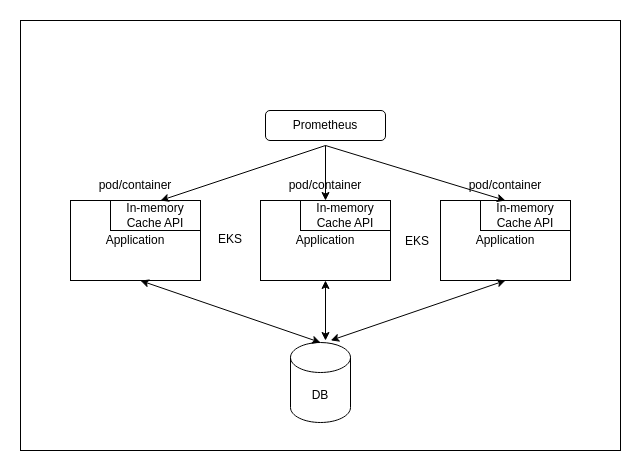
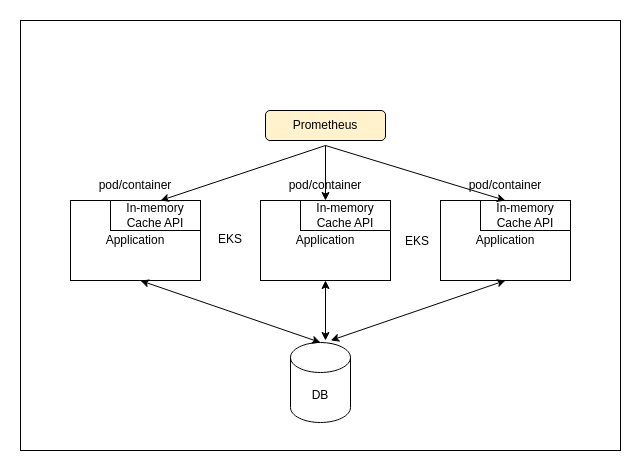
  <mxCell id="0" />
  <mxCell id="1" parent="0" />
  <mxCell id="2" value="" style="rounded=0;whiteSpace=wrap;html=1;" vertex="1" parent="1"><mxGeometry x="20" y="20" width="600" height="430" as="geometry" /></mxCell>
  <mxCell id="3" value="Application" style="rounded=0;whiteSpace=wrap;html=1;" vertex="1" parent="1"><mxGeometry x="70" y="200" width="130" height="80" as="geometry" /></mxCell>
  <mxCell id="4" value="In-memory Cache API" style="rounded=0;whiteSpace=wrap;html=1;" vertex="1" parent="1"><mxGeometry x="110" y="200" width="90" height="30" as="geometry" /></mxCell>
  <mxCell id="5" value="Application" style="rounded=0;whiteSpace=wrap;html=1;" vertex="1" parent="1"><mxGeometry x="260" y="200" width="130" height="80" as="geometry" /></mxCell>
  <mxCell id="6" value="In-memory Cache API" style="rounded=0;whiteSpace=wrap;html=1;" vertex="1" parent="1"><mxGeometry x="300" y="200" width="90" height="30" as="geometry" /></mxCell>
  <mxCell id="7" value="Application" style="rounded=0;whiteSpace=wrap;html=1;" vertex="1" parent="1"><mxGeometry x="440" y="200" width="130" height="80" as="geometry" /></mxCell>
  <mxCell id="8" value="In-memory Cache API" style="rounded=0;whiteSpace=wrap;html=1;" vertex="1" parent="1"><mxGeometry x="480" y="200" width="90" height="30" as="geometry" /></mxCell>
  <mxCell id="9" value="pod/container" style="text;html=1;strokeColor=none;fillColor=none;align=center;verticalAlign=middle;whiteSpace=wrap;rounded=0;" vertex="1" parent="1"><mxGeometry x="105" y="170" width="60" height="30" as="geometry" /></mxCell>
  <mxCell id="10" value="pod/container" style="text;html=1;strokeColor=none;fillColor=none;align=center;verticalAlign=middle;whiteSpace=wrap;rounded=0;" vertex="1" parent="1"><mxGeometry x="295" y="170" width="60" height="30" as="geometry" /></mxCell>
  <mxCell id="11" value="pod/container" style="text;html=1;strokeColor=none;fillColor=none;align=center;verticalAlign=middle;whiteSpace=wrap;rounded=0;" vertex="1" parent="1"><mxGeometry x="475" y="170" width="60" height="30" as="geometry" /></mxCell>
  <mxCell id="12" value="DB" style="shape=cylinder3;whiteSpace=wrap;html=1;boundedLbl=1;backgroundOutline=1;size=15;" vertex="1" parent="1"><mxGeometry x="290" y="342" width="60" height="80" as="geometry" /></mxCell>
  <mxCell id="13" value="" style="endArrow=classic;startArrow=classic;html=1;rounded=0;entryX=0.5;entryY=0;entryDx=0;entryDy=0;entryPerimeter=0;exitX=0.2;exitY=0.605;exitDx=0;exitDy=0;exitPerimeter=0;" edge="1" parent="1" source="2" target="12"><mxGeometry width="50" height="50" relative="1" as="geometry"><mxPoint x="110" y="250" as="sourcePoint" /><mxPoint x="160" y="200" as="targetPoint" /></mxGeometry></mxCell>
  <mxCell id="14" value="" style="endArrow=classic;startArrow=classic;html=1;rounded=0;entryX=0.5;entryY=1;entryDx=0;entryDy=0;" edge="1" parent="1" target="5"><mxGeometry width="50" height="50" relative="1" as="geometry"><mxPoint x="325" y="340" as="sourcePoint" /><mxPoint x="160" y="200" as="targetPoint" /></mxGeometry></mxCell>
  <mxCell id="15" value="" style="endArrow=classic;startArrow=classic;html=1;rounded=0;entryX=0.5;entryY=1;entryDx=0;entryDy=0;exitX=0.517;exitY=0.744;exitDx=0;exitDy=0;exitPerimeter=0;" edge="1" parent="1" source="2" target="7"><mxGeometry width="50" height="50" relative="1" as="geometry"><mxPoint x="110" y="250" as="sourcePoint" /><mxPoint x="160" y="200" as="targetPoint" /></mxGeometry></mxCell>
  <mxCell id="16" value="" style="endArrow=classic;html=1;rounded=0;exitX=0.5;exitY=1;exitDx=0;exitDy=0;" edge="1" parent="1"><mxGeometry width="50" height="50" relative="1" as="geometry"><mxPoint x="325" y="145" as="sourcePoint" /><mxPoint x="160" y="200" as="targetPoint" /></mxGeometry></mxCell>
  <mxCell id="17" value="" style="endArrow=classic;html=1;rounded=0;entryX=0.5;entryY=1;entryDx=0;entryDy=0;exitX=0.5;exitY=1;exitDx=0;exitDy=0;" edge="1" parent="1" target="10"><mxGeometry width="50" height="50" relative="1" as="geometry"><mxPoint x="325" y="145" as="sourcePoint" /><mxPoint x="160" y="200" as="targetPoint" /></mxGeometry></mxCell>
  <mxCell id="18" value="" style="endArrow=classic;html=1;rounded=0;entryX=0.5;entryY=1;entryDx=0;entryDy=0;exitX=0.5;exitY=1;exitDx=0;exitDy=0;" edge="1" parent="1" target="11"><mxGeometry width="50" height="50" relative="1" as="geometry"><mxPoint x="325" y="145" as="sourcePoint" /><mxPoint x="160" y="200" as="targetPoint" /></mxGeometry></mxCell>
- <mxCell id="19" value="Prometheus" style="rounded=1;whiteSpace=wrap;html=1;" vertex="1" parent="1"><mxGeometry x="265" y="110" width="120" height="30" as="geometry" /></mxCell>
+ <mxCell id="19" value="Prometheus" style="rounded=1;whiteSpace=wrap;html=1;fillColor=#fff2cc;" vertex="1" parent="1"><mxGeometry x="265" y="110" width="120" height="30" as="geometry" /></mxCell>
  <mxCell id="20" value="EKS" style="text;html=1;strokeColor=none;fillColor=none;align=center;verticalAlign=middle;whiteSpace=wrap;rounded=0;" vertex="1" parent="1"><mxGeometry x="200" y="224" width="60" height="30" as="geometry" /></mxCell>
  <mxCell id="21" value="EKS" style="text;html=1;strokeColor=none;fillColor=none;align=center;verticalAlign=middle;whiteSpace=wrap;rounded=0;" vertex="1" parent="1"><mxGeometry x="387" y="226" width="60" height="30" as="geometry" /></mxCell>
